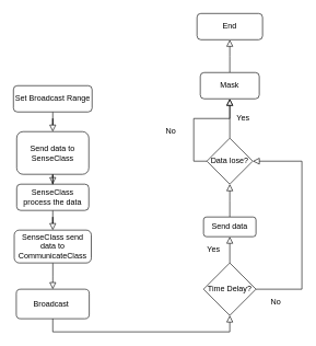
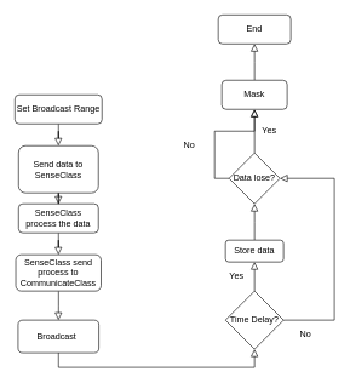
  <mxCell id="0" />
  <mxCell id="1" parent="0" />
  <mxCell id="2" style="edgeStyle=orthogonalEdgeStyle;rounded=0;orthogonalLoop=1;jettySize=auto;html=1;endArrow=block;endFill=0;endSize=8;" edge="1" parent="1" source="3" target="5"><mxGeometry relative="1" as="geometry"><mxPoint x="80" y="220" as="targetPoint" /></mxGeometry></mxCell>
  <mxCell id="3" value="Set Broadcast Range" style="rounded=1;whiteSpace=wrap;html=1;" vertex="1" parent="1"><mxGeometry x="20" y="130" width="120" height="40" as="geometry" /></mxCell>
  <mxCell id="4" style="edgeStyle=orthogonalEdgeStyle;rounded=0;orthogonalLoop=1;jettySize=auto;html=1;endArrow=block;endFill=0;endSize=8;" edge="1" parent="1" source="5" target="7"><mxGeometry relative="1" as="geometry"><mxPoint x="80" y="290" as="targetPoint" /></mxGeometry></mxCell>
  <mxCell id="5" value="Send data to SenseClass" style="rounded=1;whiteSpace=wrap;html=1;" vertex="1" parent="1"><mxGeometry x="25" y="200" width="110" height="65" as="geometry" /></mxCell>
  <mxCell id="6" style="edgeStyle=orthogonalEdgeStyle;rounded=0;orthogonalLoop=1;jettySize=auto;html=1;endArrow=block;endFill=0;endSize=8;entryX=0.5;entryY=0;entryDx=0;entryDy=0;" edge="1" parent="1" source="7" target="9"><mxGeometry relative="1" as="geometry"><mxPoint x="80" y="370" as="targetPoint" /></mxGeometry></mxCell>
  <mxCell id="7" value="SenseClass process the data" style="rounded=1;whiteSpace=wrap;html=1;" vertex="1" parent="1"><mxGeometry x="25" y="280" width="110" height="40" as="geometry" /></mxCell>
  <mxCell id="8" style="edgeStyle=orthogonalEdgeStyle;rounded=0;orthogonalLoop=1;jettySize=auto;html=1;endArrow=block;endFill=0;endSize=8;entryX=0.5;entryY=0;entryDx=0;entryDy=0;" edge="1" parent="1" source="9" target="11"><mxGeometry relative="1" as="geometry"><mxPoint x="80" y="460" as="targetPoint" /></mxGeometry></mxCell>
- <mxCell id="9" value="SenseClass send data to CommunicateClass" style="rounded=1;whiteSpace=wrap;html=1;" vertex="1" parent="1"><mxGeometry x="21.25" y="350" width="117.5" height="50" as="geometry" /></mxCell>
+ <mxCell id="9" value="SenseClass send process to CommunicateClass" style="rounded=1;whiteSpace=wrap;html=1;" vertex="1" parent="1"><mxGeometry x="21.25" y="350" width="117.5" height="50" as="geometry" /></mxCell>
  <mxCell id="10" style="edgeStyle=orthogonalEdgeStyle;rounded=0;orthogonalLoop=1;jettySize=auto;html=1;exitX=0.5;exitY=1;exitDx=0;exitDy=0;endArrow=block;endFill=0;endSize=8;entryX=0.5;entryY=1;entryDx=0;entryDy=0;" edge="1" parent="1" source="11"><mxGeometry relative="1" as="geometry"><mxPoint x="350" y="480" as="targetPoint" /><Array as="points"><mxPoint x="80" y="505" /><mxPoint x="350" y="505" /></Array></mxGeometry></mxCell>
  <mxCell id="11" value="Broadcast&amp;nbsp;" style="rounded=1;whiteSpace=wrap;html=1;" vertex="1" parent="1"><mxGeometry x="24.38" y="440" width="111.25" height="45" as="geometry" /></mxCell>
  <mxCell id="12" style="edgeStyle=orthogonalEdgeStyle;rounded=0;orthogonalLoop=1;jettySize=auto;html=1;endArrow=block;endFill=0;endSize=8;" edge="1" parent="1" source="14"><mxGeometry relative="1" as="geometry"><mxPoint x="350" y="360" as="targetPoint" /><Array as="points"><mxPoint x="350" y="360" /><mxPoint x="350" y="360" /></Array></mxGeometry></mxCell>
  <mxCell id="13" style="edgeStyle=orthogonalEdgeStyle;rounded=0;orthogonalLoop=1;jettySize=auto;html=1;endArrow=block;endFill=0;endSize=8;entryX=1;entryY=0.5;entryDx=0;entryDy=0;" edge="1" parent="1" source="14" target="21"><mxGeometry relative="1" as="geometry"><mxPoint x="450" y="440" as="targetPoint" /><Array as="points"><mxPoint x="460" y="440" /><mxPoint x="460" y="245" /></Array></mxGeometry></mxCell>
  <mxCell id="14" value="Time Delay?" style="rhombus;whiteSpace=wrap;html=1;" vertex="1" parent="1"><mxGeometry x="310" y="400" width="80" height="80" as="geometry" /></mxCell>
  <mxCell id="15" value="Yes" style="text;html=1;align=center;verticalAlign=middle;resizable=0;points=[];autosize=1;strokeColor=none;fillColor=none;" vertex="1" parent="1"><mxGeometry x="310" y="370" width="30" height="20" as="geometry" /></mxCell>
  <mxCell id="16" style="edgeStyle=orthogonalEdgeStyle;rounded=0;orthogonalLoop=1;jettySize=auto;html=1;exitX=0.5;exitY=0;exitDx=0;exitDy=0;endArrow=block;endFill=0;endSize=8;" edge="1" parent="1" source="17"><mxGeometry relative="1" as="geometry"><mxPoint x="350" y="280" as="targetPoint" /></mxGeometry></mxCell>
- <mxCell id="17" value="Send data" style="rounded=1;whiteSpace=wrap;html=1;" vertex="1" parent="1"><mxGeometry x="310" y="330" width="80" height="30" as="geometry" /></mxCell>
+ <mxCell id="17" value="Store data" style="rounded=1;whiteSpace=wrap;html=1;" vertex="1" parent="1"><mxGeometry x="310" y="330" width="80" height="30" as="geometry" /></mxCell>
  <mxCell id="18" value="No" style="text;html=1;align=center;verticalAlign=middle;resizable=0;points=[];autosize=1;strokeColor=none;fillColor=none;" vertex="1" parent="1"><mxGeometry x="405" y="450" width="30" height="20" as="geometry" /></mxCell>
  <mxCell id="19" style="edgeStyle=orthogonalEdgeStyle;rounded=0;orthogonalLoop=1;jettySize=auto;html=1;exitX=0;exitY=0.5;exitDx=0;exitDy=0;endArrow=block;endFill=0;endSize=8;" edge="1" parent="1" source="21" target="25"><mxGeometry relative="1" as="geometry"><mxPoint x="290" y="60" as="targetPoint" /></mxGeometry></mxCell>
  <mxCell id="20" style="edgeStyle=orthogonalEdgeStyle;rounded=0;orthogonalLoop=1;jettySize=auto;html=1;exitX=0.5;exitY=0;exitDx=0;exitDy=0;endArrow=block;endFill=0;endSize=8;" edge="1" parent="1" source="21"><mxGeometry relative="1" as="geometry"><mxPoint x="350" y="150" as="targetPoint" /><Array as="points"><mxPoint x="350" y="150" /><mxPoint x="350" y="150" /></Array></mxGeometry></mxCell>
  <mxCell id="21" value="Data lose?" style="rhombus;whiteSpace=wrap;html=1;" vertex="1" parent="1"><mxGeometry x="315" y="210" width="70" height="70" as="geometry" /></mxCell>
  <mxCell id="22" value="No" style="text;html=1;align=center;verticalAlign=middle;resizable=0;points=[];autosize=1;strokeColor=none;fillColor=none;" vertex="1" parent="1"><mxGeometry x="245" y="190" width="30" height="20" as="geometry" /></mxCell>
  <mxCell id="23" value="Yes" style="text;html=1;align=center;verticalAlign=middle;resizable=0;points=[];autosize=1;strokeColor=none;fillColor=none;" vertex="1" parent="1"><mxGeometry x="355" y="170" width="30" height="20" as="geometry" /></mxCell>
  <mxCell id="24" style="edgeStyle=orthogonalEdgeStyle;rounded=0;orthogonalLoop=1;jettySize=auto;html=1;endArrow=block;endFill=0;endSize=8;" edge="1" parent="1" source="25"><mxGeometry relative="1" as="geometry"><mxPoint x="350" y="60" as="targetPoint" /></mxGeometry></mxCell>
  <mxCell id="25" value="Mask" style="rounded=1;whiteSpace=wrap;html=1;" vertex="1" parent="1"><mxGeometry x="305" y="110" width="90" height="40" as="geometry" /></mxCell>
  <mxCell id="26" value="End" style="rounded=1;whiteSpace=wrap;html=1;" vertex="1" parent="1"><mxGeometry x="300" y="20" width="100" height="40" as="geometry" /></mxCell>
